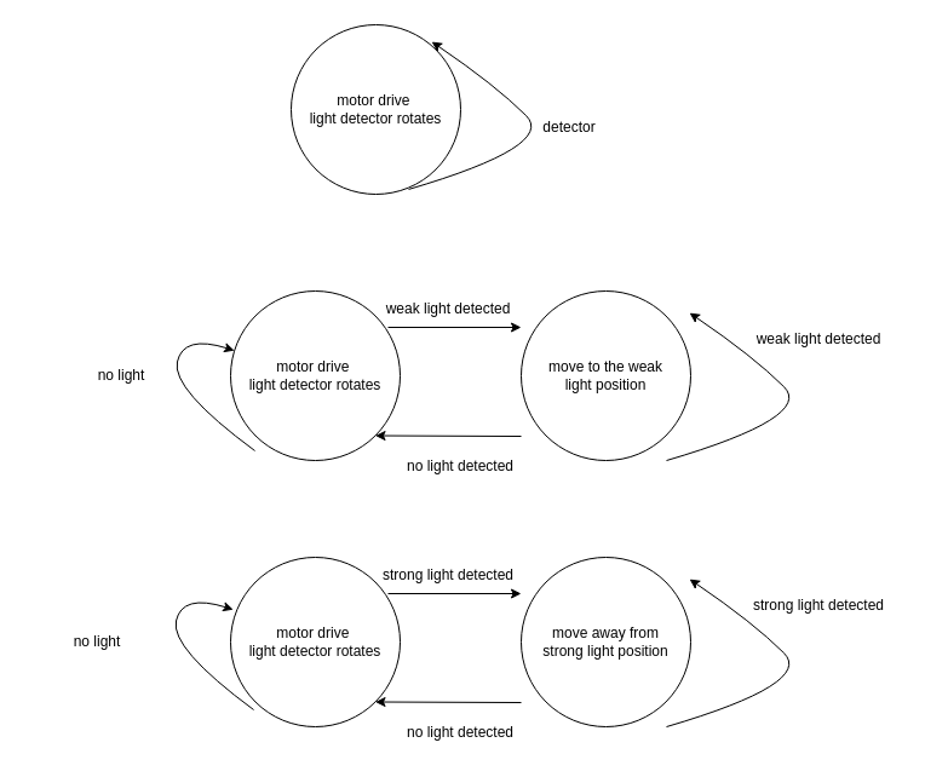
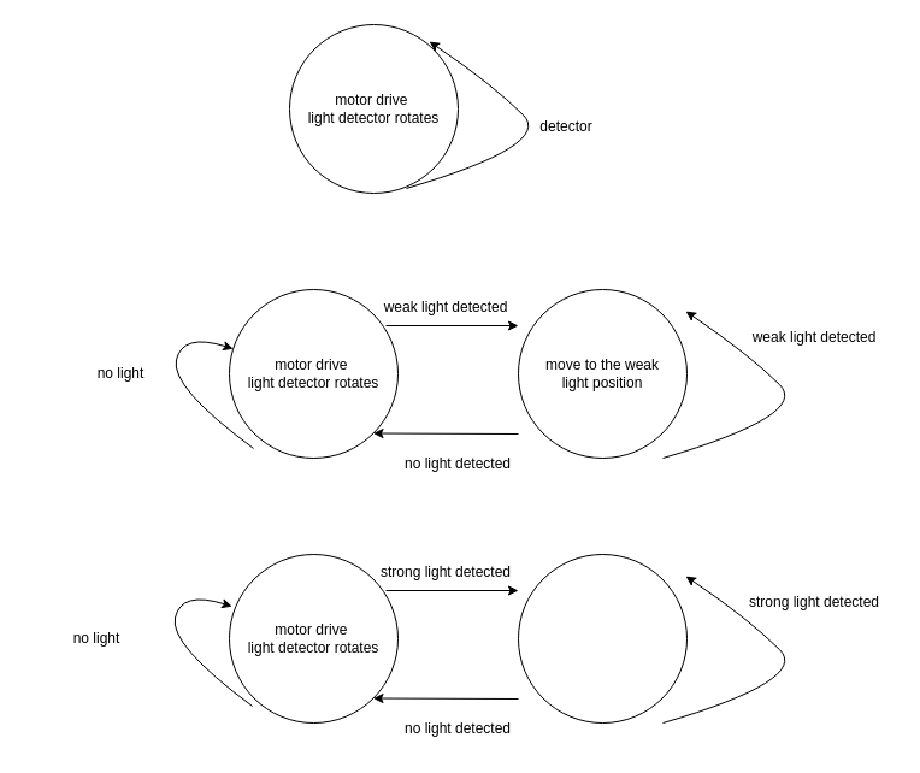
  <mxCell id="0" />
  <mxCell id="1" parent="0" />
  <mxCell id="2" value="" style="ellipse;whiteSpace=wrap;html=1;aspect=fixed;" vertex="1" parent="1"><mxGeometry x="240" y="20" width="140" height="140" as="geometry" /></mxCell>
  <mxCell id="3" value="motor drive&amp;nbsp;&lt;br&gt;light detector rotates" style="text;html=1;strokeColor=none;fillColor=none;align=center;verticalAlign=middle;whiteSpace=wrap;rounded=0;" vertex="1" parent="1"><mxGeometry x="250" y="75" width="120" height="30" as="geometry" /></mxCell>
  <mxCell id="4" value="" style="curved=1;endArrow=classic;html=1;rounded=0;exitX=0.693;exitY=0.971;exitDx=0;exitDy=0;exitPerimeter=0;entryX=0.829;entryY=0.1;entryDx=0;entryDy=0;entryPerimeter=0;" edge="1" parent="1" source="2" target="2"><mxGeometry width="50" height="50" relative="1" as="geometry"><mxPoint x="380" y="160" as="sourcePoint" /><mxPoint x="380" y="40" as="targetPoint" /><Array as="points"><mxPoint x="459" y="120" /><mxPoint x="409" y="70" /></Array></mxGeometry></mxCell>
  <mxCell id="5" value="detector" style="text;html=1;strokeColor=none;fillColor=none;align=center;verticalAlign=middle;whiteSpace=wrap;rounded=0;" vertex="1" parent="1"><mxGeometry x="410" y="90" width="120" height="30" as="geometry" /></mxCell>
  <mxCell id="6" value="" style="ellipse;whiteSpace=wrap;html=1;aspect=fixed;" vertex="1" parent="1"><mxGeometry x="190" y="240" width="140" height="140" as="geometry" /></mxCell>
  <mxCell id="7" value="motor drive&amp;nbsp;&lt;br&gt;light detector rotates" style="text;html=1;strokeColor=none;fillColor=none;align=center;verticalAlign=middle;whiteSpace=wrap;rounded=0;" vertex="1" parent="1"><mxGeometry x="200" y="295" width="120" height="30" as="geometry" /></mxCell>
  <mxCell id="8" value="" style="endArrow=classic;html=1;rounded=0;" edge="1" parent="1"><mxGeometry width="50" height="50" relative="1" as="geometry"><mxPoint x="320" y="270" as="sourcePoint" /><mxPoint x="430" y="270" as="targetPoint" /></mxGeometry></mxCell>
  <mxCell id="9" value="" style="ellipse;whiteSpace=wrap;html=1;aspect=fixed;" vertex="1" parent="1"><mxGeometry x="430" y="240" width="140" height="140" as="geometry" /></mxCell>
  <mxCell id="10" value="move to the weak light position" style="text;html=1;strokeColor=none;fillColor=none;align=center;verticalAlign=middle;whiteSpace=wrap;rounded=0;" vertex="1" parent="1"><mxGeometry x="440" y="295" width="120" height="30" as="geometry" /></mxCell>
  <mxCell id="11" value="weak light detected" style="text;html=1;strokeColor=none;fillColor=none;align=center;verticalAlign=middle;whiteSpace=wrap;rounded=0;" vertex="1" parent="1"><mxGeometry x="310" y="240" width="120" height="30" as="geometry" /></mxCell>
  <mxCell id="12" value="no light" style="text;html=1;strokeColor=none;fillColor=none;align=center;verticalAlign=middle;whiteSpace=wrap;rounded=0;" vertex="1" parent="1"><mxGeometry y="295" width="120" height="30" as="geometry" x="40" /></mxCell>
  <mxCell id="13" value="" style="curved=1;endArrow=classic;html=1;rounded=0;" edge="1" parent="1" target="6"><mxGeometry width="50" height="50" relative="1" as="geometry"><mxPoint x="210" y="371.94" as="sourcePoint" /><mxPoint x="190" y="240" as="targetPoint" /><Array as="points"><mxPoint x="140.96" y="320.97" /><mxPoint x="150.96" y="275.97" /></Array></mxGeometry></mxCell>
  <mxCell id="14" value="no light detected" style="text;html=1;strokeColor=none;fillColor=none;align=center;verticalAlign=middle;whiteSpace=wrap;rounded=0;" vertex="1" parent="1"><mxGeometry x="320" y="370" width="120" height="30" as="geometry" /></mxCell>
  <mxCell id="15" value="" style="endArrow=classic;html=1;rounded=0;entryX=1;entryY=1;entryDx=0;entryDy=0;" edge="1" parent="1" target="6"><mxGeometry width="50" height="50" relative="1" as="geometry"><mxPoint x="430" y="360" as="sourcePoint" /><mxPoint x="480" y="310" as="targetPoint" /></mxGeometry></mxCell>
  <mxCell id="16" value="" style="curved=1;endArrow=classic;html=1;rounded=0;exitX=0.693;exitY=0.971;exitDx=0;exitDy=0;exitPerimeter=0;entryX=0.829;entryY=0.1;entryDx=0;entryDy=0;entryPerimeter=0;" edge="1" parent="1"><mxGeometry width="50" height="50" relative="1" as="geometry"><mxPoint x="550" y="380" as="sourcePoint" /><mxPoint x="569.04" y="258.06" as="targetPoint" /><Array as="points"><mxPoint x="671.98" y="344.06" /><mxPoint x="621.98" y="294.06" /></Array></mxGeometry></mxCell>
  <mxCell id="17" value="weak light detected" style="text;html=1;strokeColor=none;fillColor=none;align=center;verticalAlign=middle;whiteSpace=wrap;rounded=0;" vertex="1" parent="1"><mxGeometry x="610" y="265" width="132" height="30" as="geometry" /></mxCell>
  <mxCell id="18" value="" style="ellipse;whiteSpace=wrap;html=1;aspect=fixed;" vertex="1" parent="1"><mxGeometry x="190" y="460" width="140" height="140" as="geometry" /></mxCell>
  <mxCell id="19" value="motor drive&amp;nbsp;&lt;br&gt;light detector rotates" style="text;html=1;strokeColor=none;fillColor=none;align=center;verticalAlign=middle;whiteSpace=wrap;rounded=0;" vertex="1" parent="1"><mxGeometry x="200" y="515" width="120" height="30" as="geometry" /></mxCell>
  <mxCell id="20" value="" style="endArrow=classic;html=1;rounded=0;" edge="1" parent="1"><mxGeometry width="50" height="50" relative="1" as="geometry"><mxPoint x="320" y="490" as="sourcePoint" /><mxPoint x="430" y="490" as="targetPoint" /></mxGeometry></mxCell>
  <mxCell id="21" value="" style="ellipse;whiteSpace=wrap;html=1;aspect=fixed;" vertex="1" parent="1"><mxGeometry x="430" y="460" width="140" height="140" as="geometry" /></mxCell>
- <mxCell id="22" value="move away from strong light position" style="text;html=1;strokeColor=none;fillColor=none;align=center;verticalAlign=middle;whiteSpace=wrap;rounded=0;" vertex="1" parent="1"><mxGeometry x="440" y="515" width="120" height="30" as="geometry" /></mxCell>
  <mxCell id="23" value="strong light detected" style="text;html=1;strokeColor=none;fillColor=none;align=center;verticalAlign=middle;whiteSpace=wrap;rounded=0;" vertex="1" parent="1"><mxGeometry x="310" y="460" width="120" height="30" as="geometry" /></mxCell>
  <mxCell id="24" value="no light detected" style="text;html=1;strokeColor=none;fillColor=none;align=center;verticalAlign=middle;whiteSpace=wrap;rounded=0;" vertex="1" parent="1"><mxGeometry x="320" y="590" width="120" height="30" as="geometry" /></mxCell>
  <mxCell id="25" value="" style="endArrow=classic;html=1;rounded=0;entryX=1;entryY=1;entryDx=0;entryDy=0;" edge="1" parent="1" target="18"><mxGeometry width="50" height="50" relative="1" as="geometry"><mxPoint x="430" y="580" as="sourcePoint" /><mxPoint x="480" y="530" as="targetPoint" /></mxGeometry></mxCell>
  <mxCell id="26" value="" style="curved=1;endArrow=classic;html=1;rounded=0;exitX=0.693;exitY=0.971;exitDx=0;exitDy=0;exitPerimeter=0;entryX=0.829;entryY=0.1;entryDx=0;entryDy=0;entryPerimeter=0;" edge="1" parent="1"><mxGeometry width="50" height="50" relative="1" as="geometry"><mxPoint x="550" y="600" as="sourcePoint" /><mxPoint x="569.04" y="478.06" as="targetPoint" /><Array as="points"><mxPoint x="671.98" y="564.06" /><mxPoint x="621.98" y="514.06" /></Array></mxGeometry></mxCell>
  <mxCell id="27" value="strong light detected" style="text;html=1;strokeColor=none;fillColor=none;align=center;verticalAlign=middle;whiteSpace=wrap;rounded=0;" vertex="1" parent="1"><mxGeometry x="610" y="485" width="132" height="30" as="geometry" /></mxCell>
  <mxCell id="28" value="" style="curved=1;endArrow=classic;html=1;rounded=0;" edge="1" parent="1"><mxGeometry width="50" height="50" relative="1" as="geometry"><mxPoint x="209.04" y="585.97" as="sourcePoint" /><mxPoint x="192.216" y="503.186" as="targetPoint" /><Array as="points"><mxPoint x="140" y="535" /><mxPoint x="150" y="490" /></Array></mxGeometry></mxCell>
  <mxCell id="29" value="no light" style="text;html=1;strokeColor=none;fillColor=none;align=center;verticalAlign=middle;whiteSpace=wrap;rounded=0;" vertex="1" parent="1"><mxGeometry x="20" y="515" width="120" height="30" as="geometry" /></mxCell>
